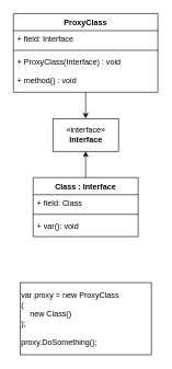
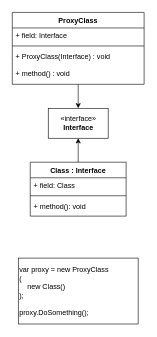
  <mxCell id="0" />
  <mxCell id="1" parent="0" />
  <mxCell id="2" value="&lt;span&gt;var proxy = new ProxyClass&lt;br&gt;(&lt;br&gt;&amp;nbsp; &amp;nbsp; new Class()&lt;br&gt;);&lt;br&gt;&lt;br&gt;proxy.DoSomething();&lt;br&gt;&lt;/span&gt;" style="rounded=0;whiteSpace=wrap;html=1;align=left;labelBackgroundColor=#ffffff;" parent="1" vertex="1"><mxGeometry x="30" y="430" width="200" height="110" as="geometry" /></mxCell>
  <mxCell id="3" value="«interface»&lt;br&gt;&lt;b&gt;Interface&lt;/b&gt;" style="html=1;" parent="1" vertex="1"><mxGeometry x="80" y="180" width="100" height="50" as="geometry" /></mxCell>
  <mxCell id="4" style="edgeStyle=orthogonalEdgeStyle;rounded=0;orthogonalLoop=1;jettySize=auto;html=1;entryX=0.5;entryY=1;entryDx=0;entryDy=0;" parent="1" source="6" target="3" edge="1"><mxGeometry relative="1" as="geometry" /></mxCell>
  <mxCell id="5" style="edgeStyle=orthogonalEdgeStyle;rounded=0;orthogonalLoop=1;jettySize=auto;html=1;entryX=0.5;entryY=0;entryDx=0;entryDy=0;" parent="1" source="10" target="3" edge="1"><mxGeometry relative="1" as="geometry" /></mxCell>
  <mxCell id="6" value="Class : Interface" style="swimlane;fontStyle=1;align=center;verticalAlign=top;childLayout=stackLayout;horizontal=1;startSize=26;horizontalStack=0;resizeParent=1;resizeParentMax=0;resizeLast=0;collapsible=1;marginBottom=0;" parent="1" vertex="1"><mxGeometry x="50" y="270" width="160" height="90" as="geometry" /></mxCell>
  <mxCell id="7" value="+ field: Class" style="text;strokeColor=none;fillColor=none;align=left;verticalAlign=top;spacingLeft=4;spacingRight=4;overflow=hidden;rotatable=0;points=[[0,0.5],[1,0.5]];portConstraint=eastwest;" parent="6" vertex="1"><mxGeometry y="26" width="160" height="26" as="geometry" /></mxCell>
  <mxCell id="8" value="" style="line;strokeWidth=1;fillColor=none;align=left;verticalAlign=middle;spacingTop=-1;spacingLeft=3;spacingRight=3;rotatable=0;labelPosition=right;points=[];portConstraint=eastwest;" parent="6" vertex="1"><mxGeometry y="52" width="160" height="8" as="geometry" /></mxCell>
- <mxCell id="9" value="+ var(): void" style="text;strokeColor=none;fillColor=none;align=left;verticalAlign=top;spacingLeft=4;spacingRight=4;overflow=hidden;rotatable=0;points=[[0,0.5],[1,0.5]];portConstraint=eastwest;" parent="6" vertex="1"><mxGeometry y="60" width="160" height="30" as="geometry" /></mxCell>
+ <mxCell id="9" value="+ method(): void" style="text;strokeColor=none;fillColor=none;align=left;verticalAlign=top;spacingLeft=4;spacingRight=4;overflow=hidden;rotatable=0;points=[[0,0.5],[1,0.5]];portConstraint=eastwest;" parent="6" vertex="1"><mxGeometry y="60" width="160" height="30" as="geometry" /></mxCell>
  <mxCell id="10" value="ProxyClass" style="swimlane;fontStyle=1;align=center;verticalAlign=top;childLayout=stackLayout;horizontal=1;startSize=26;horizontalStack=0;resizeParent=1;resizeParentMax=0;resizeLast=0;collapsible=1;marginBottom=0;" parent="1" vertex="1"><mxGeometry x="20" y="20" width="220" height="120" as="geometry" /></mxCell>
  <mxCell id="11" value="+ field: Interface" style="text;strokeColor=none;fillColor=none;align=left;verticalAlign=top;spacingLeft=4;spacingRight=4;overflow=hidden;rotatable=0;points=[[0,0.5],[1,0.5]];portConstraint=eastwest;" parent="10" vertex="1"><mxGeometry y="26" width="220" height="26" as="geometry" /></mxCell>
  <mxCell id="12" value="" style="line;strokeWidth=1;fillColor=none;align=left;verticalAlign=middle;spacingTop=-1;spacingLeft=3;spacingRight=3;rotatable=0;labelPosition=right;points=[];portConstraint=eastwest;" parent="10" vertex="1"><mxGeometry y="52" width="220" height="8" as="geometry" /></mxCell>
  <mxCell id="13" value="+ ProxyClass(Interface) : void&#10;&#10;+ method() : void" style="text;strokeColor=none;fillColor=none;align=left;verticalAlign=top;spacingLeft=4;spacingRight=4;overflow=hidden;rotatable=0;points=[[0,0.5],[1,0.5]];portConstraint=eastwest;" parent="10" vertex="1"><mxGeometry y="60" width="220" height="60" as="geometry" /></mxCell>
